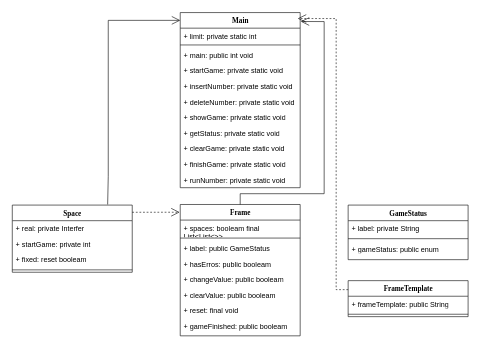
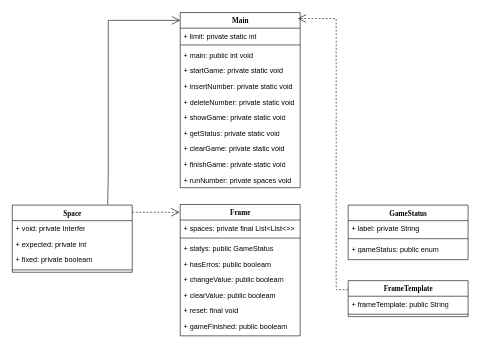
  <mxCell id="0" />
  <mxCell id="1" parent="0" />
  <mxCell id="2" value="&lt;font style=&quot;vertical-align: inherit;&quot;&gt;&lt;font style=&quot;vertical-align: inherit;&quot;&gt;&lt;font style=&quot;vertical-align: inherit;&quot;&gt;&lt;font style=&quot;vertical-align: inherit;&quot;&gt;&lt;font style=&quot;vertical-align: inherit;&quot;&gt;&lt;font style=&quot;vertical-align: inherit;&quot;&gt;Space&lt;/font&gt;&lt;/font&gt;&lt;/font&gt;&lt;/font&gt;&lt;/font&gt;&lt;/font&gt;" style="swimlane;html=1;fontStyle=1;align=center;verticalAlign=top;childLayout=stackLayout;horizontal=1;startSize=26;horizontalStack=0;resizeParent=1;resizeLast=0;collapsible=1;marginBottom=0;swimlaneFillColor=#ffffff;rounded=0;shadow=0;comic=0;labelBackgroundColor=none;strokeWidth=1;fillColor=none;fontFamily=Verdana;fontSize=12" parent="1" vertex="1"><mxGeometry x="20" y="341" width="200" height="112" as="geometry" /></mxCell>
- <mxCell id="3" value="&lt;font style=&quot;vertical-align: inherit;&quot;&gt;&lt;font style=&quot;vertical-align: inherit;&quot;&gt;+ real: private Interfer&lt;/font&gt;&lt;/font&gt;" style="text;html=1;strokeColor=none;fillColor=none;align=left;verticalAlign=top;spacingLeft=4;spacingRight=4;whiteSpace=wrap;overflow=hidden;rotatable=0;points=[[0,0.5],[1,0.5]];portConstraint=eastwest;" parent="2" vertex="1"><mxGeometry y="26" width="200" height="26" as="geometry" /></mxCell>
- <mxCell id="4" value="&lt;font style=&quot;vertical-align: inherit;&quot;&gt;&lt;font style=&quot;vertical-align: inherit;&quot;&gt;+ startGame: private int&lt;/font&gt;&lt;/font&gt;" style="text;html=1;strokeColor=none;fillColor=none;align=left;verticalAlign=top;spacingLeft=4;spacingRight=4;whiteSpace=wrap;overflow=hidden;rotatable=0;points=[[0,0.5],[1,0.5]];portConstraint=eastwest;" parent="2" vertex="1"><mxGeometry y="52" width="200" height="26" as="geometry" /></mxCell>
- <mxCell id="5" value="&lt;font style=&quot;vertical-align: inherit;&quot;&gt;&lt;font style=&quot;vertical-align: inherit;&quot;&gt;+ fixed: reset booleam&lt;/font&gt;&lt;/font&gt;" style="text;html=1;strokeColor=none;fillColor=none;align=left;verticalAlign=top;spacingLeft=4;spacingRight=4;whiteSpace=wrap;overflow=hidden;rotatable=0;points=[[0,0.5],[1,0.5]];portConstraint=eastwest;" parent="2" vertex="1"><mxGeometry y="78" width="200" height="26" as="geometry" /></mxCell>
+ <mxCell id="3" value="&lt;font style=&quot;vertical-align: inherit;&quot;&gt;&lt;font style=&quot;vertical-align: inherit;&quot;&gt;+ void: private Interfer&lt;/font&gt;&lt;/font&gt;" style="text;html=1;strokeColor=none;fillColor=none;align=left;verticalAlign=top;spacingLeft=4;spacingRight=4;whiteSpace=wrap;overflow=hidden;rotatable=0;points=[[0,0.5],[1,0.5]];portConstraint=eastwest;" parent="2" vertex="1"><mxGeometry y="26" width="200" height="26" as="geometry" /></mxCell>
+ <mxCell id="4" value="&lt;font style=&quot;vertical-align: inherit;&quot;&gt;&lt;font style=&quot;vertical-align: inherit;&quot;&gt;+ expected: private int&lt;/font&gt;&lt;/font&gt;" style="text;html=1;strokeColor=none;fillColor=none;align=left;verticalAlign=top;spacingLeft=4;spacingRight=4;whiteSpace=wrap;overflow=hidden;rotatable=0;points=[[0,0.5],[1,0.5]];portConstraint=eastwest;" parent="2" vertex="1"><mxGeometry y="52" width="200" height="26" as="geometry" /></mxCell>
+ <mxCell id="5" value="&lt;font style=&quot;vertical-align: inherit;&quot;&gt;&lt;font style=&quot;vertical-align: inherit;&quot;&gt;+ fixed: private booleam&lt;/font&gt;&lt;/font&gt;" style="text;html=1;strokeColor=none;fillColor=none;align=left;verticalAlign=top;spacingLeft=4;spacingRight=4;whiteSpace=wrap;overflow=hidden;rotatable=0;points=[[0,0.5],[1,0.5]];portConstraint=eastwest;" parent="2" vertex="1"><mxGeometry y="78" width="200" height="26" as="geometry" /></mxCell>
  <mxCell id="6" value="" style="line;html=1;strokeWidth=1;fillColor=none;align=left;verticalAlign=middle;spacingTop=-1;spacingLeft=3;spacingRight=3;rotatable=0;labelPosition=right;points=[];portConstraint=eastwest;" parent="2" vertex="1"><mxGeometry y="104" width="200" height="8" as="geometry" /></mxCell>
  <mxCell id="7" value="&lt;font style=&quot;vertical-align: inherit;&quot;&gt;&lt;font style=&quot;vertical-align: inherit;&quot;&gt;Frame&lt;/font&gt;&lt;/font&gt;" style="swimlane;html=1;fontStyle=1;align=center;verticalAlign=top;childLayout=stackLayout;horizontal=1;startSize=26;horizontalStack=0;resizeParent=1;resizeLast=0;collapsible=1;marginBottom=0;swimlaneFillColor=#ffffff;rounded=0;shadow=0;comic=0;labelBackgroundColor=none;strokeWidth=1;fillColor=none;fontFamily=Verdana;fontSize=12" parent="1" vertex="1"><mxGeometry x="300" y="340" width="200" height="219" as="geometry" /></mxCell>
- <mxCell id="8" value="&lt;font style=&quot;vertical-align: inherit;&quot;&gt;&lt;font style=&quot;vertical-align: inherit;&quot;&gt;+ spaces: booleam final List&amp;lt;List&amp;lt;&amp;gt;&amp;gt;&lt;/font&gt;&lt;/font&gt;" style="text;html=1;strokeColor=none;fillColor=none;align=left;verticalAlign=top;spacingLeft=4;spacingRight=4;whiteSpace=wrap;overflow=hidden;rotatable=0;points=[[0,0.5],[1,0.5]];portConstraint=eastwest;" parent="7" vertex="1"><mxGeometry y="26" width="200" height="26" as="geometry" /></mxCell>
+ <mxCell id="8" value="&lt;font style=&quot;vertical-align: inherit;&quot;&gt;&lt;font style=&quot;vertical-align: inherit;&quot;&gt;+ spaces: private final List&amp;lt;List&amp;lt;&amp;gt;&amp;gt;&lt;/font&gt;&lt;/font&gt;" style="text;html=1;strokeColor=none;fillColor=none;align=left;verticalAlign=top;spacingLeft=4;spacingRight=4;whiteSpace=wrap;overflow=hidden;rotatable=0;points=[[0,0.5],[1,0.5]];portConstraint=eastwest;" parent="7" vertex="1"><mxGeometry y="26" width="200" height="26" as="geometry" /></mxCell>
  <mxCell id="9" value="" style="line;html=1;strokeWidth=1;fillColor=none;align=left;verticalAlign=middle;spacingTop=-1;spacingLeft=3;spacingRight=3;rotatable=0;labelPosition=right;points=[];portConstraint=eastwest;" parent="7" vertex="1"><mxGeometry y="52" width="200" height="8" as="geometry" /></mxCell>
- <mxCell id="10" value="&lt;font style=&quot;vertical-align: inherit;&quot;&gt;&lt;font style=&quot;vertical-align: inherit;&quot;&gt;+ label: public GameStatus&lt;/font&gt;&lt;/font&gt;" style="text;html=1;strokeColor=none;fillColor=none;align=left;verticalAlign=top;spacingLeft=4;spacingRight=4;whiteSpace=wrap;overflow=hidden;rotatable=0;points=[[0,0.5],[1,0.5]];portConstraint=eastwest;" parent="7" vertex="1"><mxGeometry y="60" width="200" height="26" as="geometry" /></mxCell>
+ <mxCell id="10" value="&lt;font style=&quot;vertical-align: inherit;&quot;&gt;&lt;font style=&quot;vertical-align: inherit;&quot;&gt;+ statys: public GameStatus&lt;/font&gt;&lt;/font&gt;" style="text;html=1;strokeColor=none;fillColor=none;align=left;verticalAlign=top;spacingLeft=4;spacingRight=4;whiteSpace=wrap;overflow=hidden;rotatable=0;points=[[0,0.5],[1,0.5]];portConstraint=eastwest;" parent="7" vertex="1"><mxGeometry y="60" width="200" height="26" as="geometry" /></mxCell>
  <mxCell id="11" value="&lt;font style=&quot;vertical-align: inherit;&quot;&gt;&lt;font style=&quot;vertical-align: inherit;&quot;&gt;+ hasErros: public booleam&lt;/font&gt;&lt;/font&gt;" style="text;html=1;strokeColor=none;fillColor=none;align=left;verticalAlign=top;spacingLeft=4;spacingRight=4;whiteSpace=wrap;overflow=hidden;rotatable=0;points=[[0,0.5],[1,0.5]];portConstraint=eastwest;" parent="7" vertex="1"><mxGeometry y="86" width="200" height="26" as="geometry" /></mxCell>
  <mxCell id="12" value="&lt;font style=&quot;vertical-align: inherit;&quot;&gt;&lt;font style=&quot;vertical-align: inherit;&quot;&gt;+ changeValue: public booleam&lt;/font&gt;&lt;/font&gt;" style="text;html=1;strokeColor=none;fillColor=none;align=left;verticalAlign=top;spacingLeft=4;spacingRight=4;whiteSpace=wrap;overflow=hidden;rotatable=0;points=[[0,0.5],[1,0.5]];portConstraint=eastwest;" parent="7" vertex="1"><mxGeometry y="112" width="200" height="26" as="geometry" /></mxCell>
  <mxCell id="13" value="&lt;font style=&quot;vertical-align: inherit;&quot;&gt;&lt;font style=&quot;vertical-align: inherit;&quot;&gt;+ clearValue: public booleam&lt;/font&gt;&lt;/font&gt;" style="text;html=1;strokeColor=none;fillColor=none;align=left;verticalAlign=top;spacingLeft=4;spacingRight=4;whiteSpace=wrap;overflow=hidden;rotatable=0;points=[[0,0.5],[1,0.5]];portConstraint=eastwest;" parent="7" vertex="1"><mxGeometry y="138" width="200" height="26" as="geometry" /></mxCell>
  <mxCell id="14" value="&lt;font style=&quot;vertical-align: inherit;&quot;&gt;&lt;font style=&quot;vertical-align: inherit;&quot;&gt;+ reset: final void&lt;/font&gt;&lt;/font&gt;" style="text;html=1;strokeColor=none;fillColor=none;align=left;verticalAlign=top;spacingLeft=4;spacingRight=4;whiteSpace=wrap;overflow=hidden;rotatable=0;points=[[0,0.5],[1,0.5]];portConstraint=eastwest;" parent="7" vertex="1"><mxGeometry y="164" width="200" height="26" as="geometry" /></mxCell>
  <mxCell id="15" value="&lt;font style=&quot;vertical-align: inherit;&quot;&gt;&lt;font style=&quot;vertical-align: inherit;&quot;&gt;+ gameFinished: public booleam&lt;/font&gt;&lt;/font&gt;" style="text;html=1;strokeColor=none;fillColor=none;align=left;verticalAlign=top;spacingLeft=4;spacingRight=4;whiteSpace=wrap;overflow=hidden;rotatable=0;points=[[0,0.5],[1,0.5]];portConstraint=eastwest;" parent="7" vertex="1"><mxGeometry y="190" width="200" height="26" as="geometry" /></mxCell>
  <mxCell id="16" value="&lt;font style=&quot;vertical-align: inherit;&quot;&gt;&lt;font style=&quot;vertical-align: inherit;&quot;&gt;Main&lt;/font&gt;&lt;/font&gt;" style="swimlane;html=1;fontStyle=1;align=center;verticalAlign=top;childLayout=stackLayout;horizontal=1;startSize=26;horizontalStack=0;resizeParent=1;resizeLast=0;collapsible=1;marginBottom=0;swimlaneFillColor=#ffffff;rounded=0;shadow=0;comic=0;labelBackgroundColor=none;strokeWidth=1;fillColor=none;fontFamily=Verdana;fontSize=12" parent="1" vertex="1"><mxGeometry x="300" y="20" width="200" height="292" as="geometry" /></mxCell>
  <mxCell id="17" value="&lt;font style=&quot;vertical-align: inherit;&quot;&gt;&lt;font style=&quot;vertical-align: inherit;&quot;&gt;+ limit: private static int&lt;/font&gt;&lt;/font&gt;" style="text;html=1;strokeColor=none;fillColor=none;align=left;verticalAlign=top;spacingLeft=4;spacingRight=4;whiteSpace=wrap;overflow=hidden;rotatable=0;points=[[0,0.5],[1,0.5]];portConstraint=eastwest;" parent="16" vertex="1"><mxGeometry y="26" width="200" height="24" as="geometry" /></mxCell>
  <mxCell id="18" value="" style="line;html=1;strokeWidth=1;fillColor=none;align=left;verticalAlign=middle;spacingTop=-1;spacingLeft=3;spacingRight=3;rotatable=0;labelPosition=right;points=[];portConstraint=eastwest;" parent="16" vertex="1"><mxGeometry y="50" width="200" height="8" as="geometry" /></mxCell>
  <mxCell id="19" value="+ main: public int void" style="text;html=1;strokeColor=none;fillColor=none;align=left;verticalAlign=top;spacingLeft=4;spacingRight=4;whiteSpace=wrap;overflow=hidden;rotatable=0;points=[[0,0.5],[1,0.5]];portConstraint=eastwest;" parent="16" vertex="1"><mxGeometry y="58" width="200" height="26" as="geometry" /></mxCell>
  <mxCell id="20" value="+ startGame: private static void" style="text;html=1;strokeColor=none;fillColor=none;align=left;verticalAlign=top;spacingLeft=4;spacingRight=4;whiteSpace=wrap;overflow=hidden;rotatable=0;points=[[0,0.5],[1,0.5]];portConstraint=eastwest;" parent="16" vertex="1"><mxGeometry y="84" width="200" height="26" as="geometry" /></mxCell>
  <mxCell id="21" value="+ insertNumber: private static void" style="text;html=1;strokeColor=none;fillColor=none;align=left;verticalAlign=top;spacingLeft=4;spacingRight=4;whiteSpace=wrap;overflow=hidden;rotatable=0;points=[[0,0.5],[1,0.5]];portConstraint=eastwest;" parent="16" vertex="1"><mxGeometry y="110" width="200" height="26" as="geometry" /></mxCell>
  <mxCell id="22" value="+ deleteNumber: private static void" style="text;html=1;strokeColor=none;fillColor=none;align=left;verticalAlign=top;spacingLeft=4;spacingRight=4;whiteSpace=wrap;overflow=hidden;rotatable=0;points=[[0,0.5],[1,0.5]];portConstraint=eastwest;" parent="16" vertex="1"><mxGeometry y="136" width="200" height="26" as="geometry" /></mxCell>
  <mxCell id="23" value="+ showGame: private static void" style="text;html=1;strokeColor=none;fillColor=none;align=left;verticalAlign=top;spacingLeft=4;spacingRight=4;whiteSpace=wrap;overflow=hidden;rotatable=0;points=[[0,0.5],[1,0.5]];portConstraint=eastwest;" parent="16" vertex="1"><mxGeometry y="162" width="200" height="26" as="geometry" /></mxCell>
  <mxCell id="24" value="+ getStatus: private static void" style="text;html=1;strokeColor=none;fillColor=none;align=left;verticalAlign=top;spacingLeft=4;spacingRight=4;whiteSpace=wrap;overflow=hidden;rotatable=0;points=[[0,0.5],[1,0.5]];portConstraint=eastwest;" parent="16" vertex="1"><mxGeometry y="188" width="200" height="26" as="geometry" /></mxCell>
  <mxCell id="25" value="+ clearGame: private static void" style="text;html=1;strokeColor=none;fillColor=none;align=left;verticalAlign=top;spacingLeft=4;spacingRight=4;whiteSpace=wrap;overflow=hidden;rotatable=0;points=[[0,0.5],[1,0.5]];portConstraint=eastwest;" parent="16" vertex="1"><mxGeometry y="214" width="200" height="26" as="geometry" /></mxCell>
  <mxCell id="26" value="+ finishGame: private static void" style="text;html=1;strokeColor=none;fillColor=none;align=left;verticalAlign=top;spacingLeft=4;spacingRight=4;whiteSpace=wrap;overflow=hidden;rotatable=0;points=[[0,0.5],[1,0.5]];portConstraint=eastwest;" parent="16" vertex="1"><mxGeometry y="240" width="200" height="26" as="geometry" /></mxCell>
- <mxCell id="27" value="+ runNumber: private static void" style="text;html=1;strokeColor=none;fillColor=none;align=left;verticalAlign=top;spacingLeft=4;spacingRight=4;whiteSpace=wrap;overflow=hidden;rotatable=0;points=[[0,0.5],[1,0.5]];portConstraint=eastwest;" parent="16" vertex="1"><mxGeometry y="266" width="200" height="26" as="geometry" /></mxCell>
+ <mxCell id="27" value="+ runNumber: private spaces void" style="text;html=1;strokeColor=none;fillColor=none;align=left;verticalAlign=top;spacingLeft=4;spacingRight=4;whiteSpace=wrap;overflow=hidden;rotatable=0;points=[[0,0.5],[1,0.5]];portConstraint=eastwest;" parent="16" vertex="1"><mxGeometry y="266" width="200" height="26" as="geometry" /></mxCell>
  <mxCell id="28" value="" style="endArrow=open;endFill=1;endSize=12;html=1;rounded=0;exitX=1;exitY=0.107;exitDx=0;exitDy=0;entryX=-0.005;entryY=0.059;entryDx=0;entryDy=0;entryPerimeter=0;exitPerimeter=0;dashed=1;" parent="1" source="2" target="7" edge="1"><mxGeometry width="160" relative="1" as="geometry"><mxPoint x="330" y="472" as="sourcePoint" /><mxPoint x="280" y="213" as="targetPoint" /><Array as="points" /></mxGeometry></mxCell>
- <mxCell id="29" value="" style="endArrow=open;endFill=1;endSize=12;html=1;rounded=0;exitX=0.5;exitY=0;exitDx=0;exitDy=0;entryX=1.005;entryY=0.051;entryDx=0;entryDy=0;entryPerimeter=0;" parent="1" source="7" target="16" edge="1"><mxGeometry width="160" relative="1" as="geometry"><mxPoint x="739" y="484.15" as="sourcePoint" /><mxPoint x="496" y="43.892" as="targetPoint" /><Array as="points"><mxPoint x="400" y="322" /><mxPoint x="540" y="322" /><mxPoint x="540" y="35" /></Array></mxGeometry></mxCell>
  <mxCell id="30" value="&lt;font style=&quot;vertical-align: inherit;&quot;&gt;&lt;font style=&quot;vertical-align: inherit;&quot;&gt;&lt;font style=&quot;vertical-align: inherit;&quot;&gt;&lt;font style=&quot;vertical-align: inherit;&quot;&gt;&lt;font style=&quot;vertical-align: inherit;&quot;&gt;&lt;font style=&quot;vertical-align: inherit;&quot;&gt;GameStatus&lt;/font&gt;&lt;/font&gt;&lt;/font&gt;&lt;/font&gt;&lt;/font&gt;&lt;/font&gt;" style="swimlane;html=1;fontStyle=1;align=center;verticalAlign=top;childLayout=stackLayout;horizontal=1;startSize=26;horizontalStack=0;resizeParent=1;resizeLast=0;collapsible=1;marginBottom=0;swimlaneFillColor=#ffffff;rounded=0;shadow=0;comic=0;labelBackgroundColor=none;strokeWidth=1;fillColor=none;fontFamily=Verdana;fontSize=12" parent="1" vertex="1"><mxGeometry x="580" y="341" width="200" height="91" as="geometry" /></mxCell>
  <mxCell id="31" value="&lt;font style=&quot;vertical-align: inherit;&quot;&gt;&lt;font style=&quot;vertical-align: inherit;&quot;&gt;+ label: private String&lt;/font&gt;&lt;/font&gt;" style="text;html=1;strokeColor=none;fillColor=none;align=left;verticalAlign=top;spacingLeft=4;spacingRight=4;whiteSpace=wrap;overflow=hidden;rotatable=0;points=[[0,0.5],[1,0.5]];portConstraint=eastwest;" parent="30" vertex="1"><mxGeometry y="26" width="200" height="26" as="geometry" /></mxCell>
  <mxCell id="32" value="" style="line;html=1;strokeWidth=1;fillColor=none;align=left;verticalAlign=middle;spacingTop=-1;spacingLeft=3;spacingRight=3;rotatable=0;labelPosition=right;points=[];portConstraint=eastwest;" parent="30" vertex="1"><mxGeometry y="52" width="200" height="8" as="geometry" /></mxCell>
  <mxCell id="33" value="&lt;font style=&quot;vertical-align: inherit;&quot;&gt;&lt;font style=&quot;vertical-align: inherit;&quot;&gt;+ gameStatus: public enum&lt;/font&gt;&lt;/font&gt;" style="text;html=1;strokeColor=none;fillColor=none;align=left;verticalAlign=top;spacingLeft=4;spacingRight=4;whiteSpace=wrap;overflow=hidden;rotatable=0;points=[[0,0.5],[1,0.5]];portConstraint=eastwest;" parent="30" vertex="1"><mxGeometry y="60" width="200" height="26" as="geometry" /></mxCell>
  <mxCell id="34" value="" style="endArrow=open;endFill=1;endSize=12;html=1;rounded=0;exitX=0.795;exitY=-0.009;exitDx=0;exitDy=0;exitPerimeter=0;" parent="1" source="2" edge="1"><mxGeometry width="160" relative="1" as="geometry"><mxPoint x="762" y="505" as="sourcePoint" /><mxPoint x="300" y="33" as="targetPoint" /><Array as="points"><mxPoint x="180" y="293" /><mxPoint x="180" y="33" /></Array></mxGeometry></mxCell>
  <mxCell id="35" value="&lt;font style=&quot;vertical-align: inherit;&quot;&gt;&lt;font style=&quot;vertical-align: inherit;&quot;&gt;&lt;font style=&quot;vertical-align: inherit;&quot;&gt;&lt;font style=&quot;vertical-align: inherit;&quot;&gt;&lt;font style=&quot;vertical-align: inherit;&quot;&gt;&lt;font style=&quot;vertical-align: inherit;&quot;&gt;FrameTemplate&lt;/font&gt;&lt;/font&gt;&lt;/font&gt;&lt;/font&gt;&lt;/font&gt;&lt;/font&gt;" style="swimlane;html=1;fontStyle=1;align=center;verticalAlign=top;childLayout=stackLayout;horizontal=1;startSize=26;horizontalStack=0;resizeParent=1;resizeLast=0;collapsible=1;marginBottom=0;swimlaneFillColor=#ffffff;rounded=0;shadow=0;comic=0;labelBackgroundColor=none;strokeWidth=1;fillColor=none;fontFamily=Verdana;fontSize=12" parent="1" vertex="1"><mxGeometry x="580" y="467" width="200" height="60" as="geometry" /></mxCell>
  <mxCell id="36" value="&lt;font style=&quot;vertical-align: inherit;&quot;&gt;&lt;font style=&quot;vertical-align: inherit;&quot;&gt;+ frameTemplate: public String&lt;/font&gt;&lt;/font&gt;" style="text;html=1;strokeColor=none;fillColor=none;align=left;verticalAlign=top;spacingLeft=4;spacingRight=4;whiteSpace=wrap;overflow=hidden;rotatable=0;points=[[0,0.5],[1,0.5]];portConstraint=eastwest;" parent="35" vertex="1"><mxGeometry y="26" width="200" height="26" as="geometry" /></mxCell>
  <mxCell id="37" value="" style="line;html=1;strokeWidth=1;fillColor=none;align=left;verticalAlign=middle;spacingTop=-1;spacingLeft=3;spacingRight=3;rotatable=0;labelPosition=right;points=[];portConstraint=eastwest;" parent="35" vertex="1"><mxGeometry y="52" width="200" height="8" as="geometry" /></mxCell>
  <mxCell id="38" value="" style="endArrow=open;endFill=1;endSize=12;html=1;rounded=0;exitX=0;exitY=0.25;exitDx=0;exitDy=0;entryX=0.98;entryY=0.034;entryDx=0;entryDy=0;entryPerimeter=0;dashed=1;" parent="1" source="35" target="16" edge="1"><mxGeometry width="160" relative="1" as="geometry"><mxPoint x="569" y="464" as="sourcePoint" /><mxPoint x="390" y="383" as="targetPoint" /><Array as="points"><mxPoint x="560" y="482" /><mxPoint x="560" y="30" /></Array></mxGeometry></mxCell>
